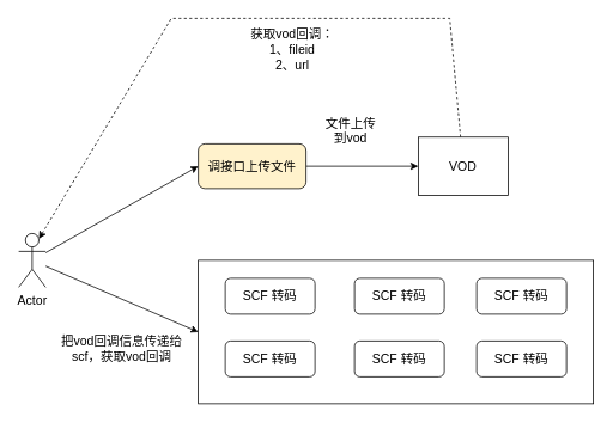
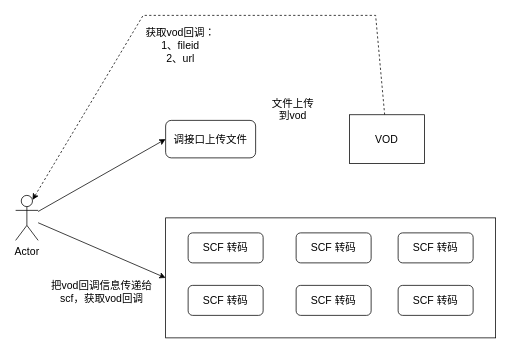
  <mxCell id="0" />
  <mxCell id="1" parent="0" />
- <mxCell id="2" value="" style="edgeStyle=orthogonalEdgeStyle;rounded=0;orthogonalLoop=1;jettySize=auto;html=1;fontSize=14;" edge="1" parent="1" source="3" target="5"><mxGeometry relative="1" as="geometry" /></mxCell>
- <mxCell id="3" value="&lt;font style=&quot;font-size: 14px;&quot;&gt;调接口上传文件&lt;/font&gt;" style="rounded=1;whiteSpace=wrap;html=1;fillColor=#fff2cc;" vertex="1" parent="1"><mxGeometry x="220" y="160" width="120" height="50" as="geometry" /></mxCell>
+ <mxCell id="3" value="&lt;font style=&quot;font-size: 14px;&quot;&gt;调接口上传文件&lt;/font&gt;" style="rounded=1;whiteSpace=wrap;html=1;" vertex="1" parent="1"><mxGeometry x="220" y="160" width="120" height="50" as="geometry" /></mxCell>
  <mxCell id="4" style="edgeStyle=none;rounded=0;orthogonalLoop=1;jettySize=auto;html=1;entryX=0.75;entryY=0.1;entryDx=0;entryDy=0;entryPerimeter=0;fontSize=14;dashed=1;" edge="1" parent="1" source="5" target="16"><mxGeometry relative="1" as="geometry"><Array as="points"><mxPoint x="500" y="20" /><mxPoint x="190" y="20" /></Array></mxGeometry></mxCell>
  <mxCell id="5" value="VOD" style="rounded=0;whiteSpace=wrap;html=1;fontSize=14;" vertex="1" parent="1"><mxGeometry x="465" y="152.5" width="100" height="65" as="geometry" /></mxCell>
  <mxCell id="6" value="文件上传到vod" style="text;html=1;strokeColor=none;fillColor=none;align=center;verticalAlign=middle;whiteSpace=wrap;rounded=0;fontSize=14;" vertex="1" parent="1"><mxGeometry x="360" y="130" width="60" height="30" as="geometry" /></mxCell>
  <mxCell id="7" value="" style="rounded=0;whiteSpace=wrap;html=1;fontSize=14;" vertex="1" parent="1"><mxGeometry x="220" y="290" width="440" height="160" as="geometry" /></mxCell>
  <mxCell id="8" value="SCF 转码" style="rounded=1;whiteSpace=wrap;html=1;fontSize=14;" vertex="1" parent="1"><mxGeometry x="250" y="310" width="100" height="40" as="geometry" /></mxCell>
  <mxCell id="9" value="SCF 转码" style="rounded=1;whiteSpace=wrap;html=1;fontSize=14;" vertex="1" parent="1"><mxGeometry x="394" y="310" width="100" height="40" as="geometry" /></mxCell>
  <mxCell id="10" value="SCF 转码" style="rounded=1;whiteSpace=wrap;html=1;fontSize=14;" vertex="1" parent="1"><mxGeometry x="530" y="310" width="100" height="40" as="geometry" /></mxCell>
  <mxCell id="11" value="SCF 转码" style="rounded=1;whiteSpace=wrap;html=1;fontSize=14;" vertex="1" parent="1"><mxGeometry x="250" y="380" width="100" height="40" as="geometry" /></mxCell>
  <mxCell id="12" value="SCF 转码" style="rounded=1;whiteSpace=wrap;html=1;fontSize=14;" vertex="1" parent="1"><mxGeometry x="394" y="380" width="100" height="40" as="geometry" /></mxCell>
  <mxCell id="13" value="SCF 转码" style="rounded=1;whiteSpace=wrap;html=1;fontSize=14;" vertex="1" parent="1"><mxGeometry x="530" y="380" width="100" height="40" as="geometry" /></mxCell>
  <mxCell id="14" style="rounded=0;orthogonalLoop=1;jettySize=auto;html=1;entryX=0;entryY=0.5;entryDx=0;entryDy=0;fontSize=14;" edge="1" parent="1" source="16" target="3"><mxGeometry relative="1" as="geometry" /></mxCell>
  <mxCell id="15" style="edgeStyle=none;rounded=0;orthogonalLoop=1;jettySize=auto;html=1;entryX=0;entryY=0.5;entryDx=0;entryDy=0;fontSize=14;" edge="1" parent="1" source="16" target="7"><mxGeometry relative="1" as="geometry" /></mxCell>
  <mxCell id="16" value="Actor" style="shape=umlActor;verticalLabelPosition=bottom;verticalAlign=top;html=1;outlineConnect=0;fontSize=14;" vertex="1" parent="1"><mxGeometry x="20" y="260" width="30" height="60" as="geometry" /></mxCell>
  <mxCell id="17" value="把vod回调信息传递给scf，获取vod回调" style="text;html=1;strokeColor=none;fillColor=none;align=center;verticalAlign=middle;whiteSpace=wrap;rounded=0;fontSize=14;" vertex="1" parent="1"><mxGeometry x="60" y="370" width="150" height="35" as="geometry" /></mxCell>
- <mxCell id="18" value="获取vod回调：&lt;br&gt;1、fileid&lt;br&gt;2、url" style="text;html=1;strokeColor=none;fillColor=none;align=center;verticalAlign=middle;whiteSpace=wrap;rounded=0;fontSize=14;" vertex="1" parent="1"><mxGeometry x="240" y="30" width="170" height="50" as="geometry" /></mxCell>
+ <mxCell id="18" value="获取vod回调：&lt;br&gt;1、fileid&lt;br&gt;2、url" style="text;html=1;strokeColor=none;fillColor=none;align=center;verticalAlign=middle;whiteSpace=wrap;rounded=0;fontSize=14;" vertex="1" parent="1"><mxGeometry x="155" y="35" width="170" height="50" as="geometry" /></mxCell>
